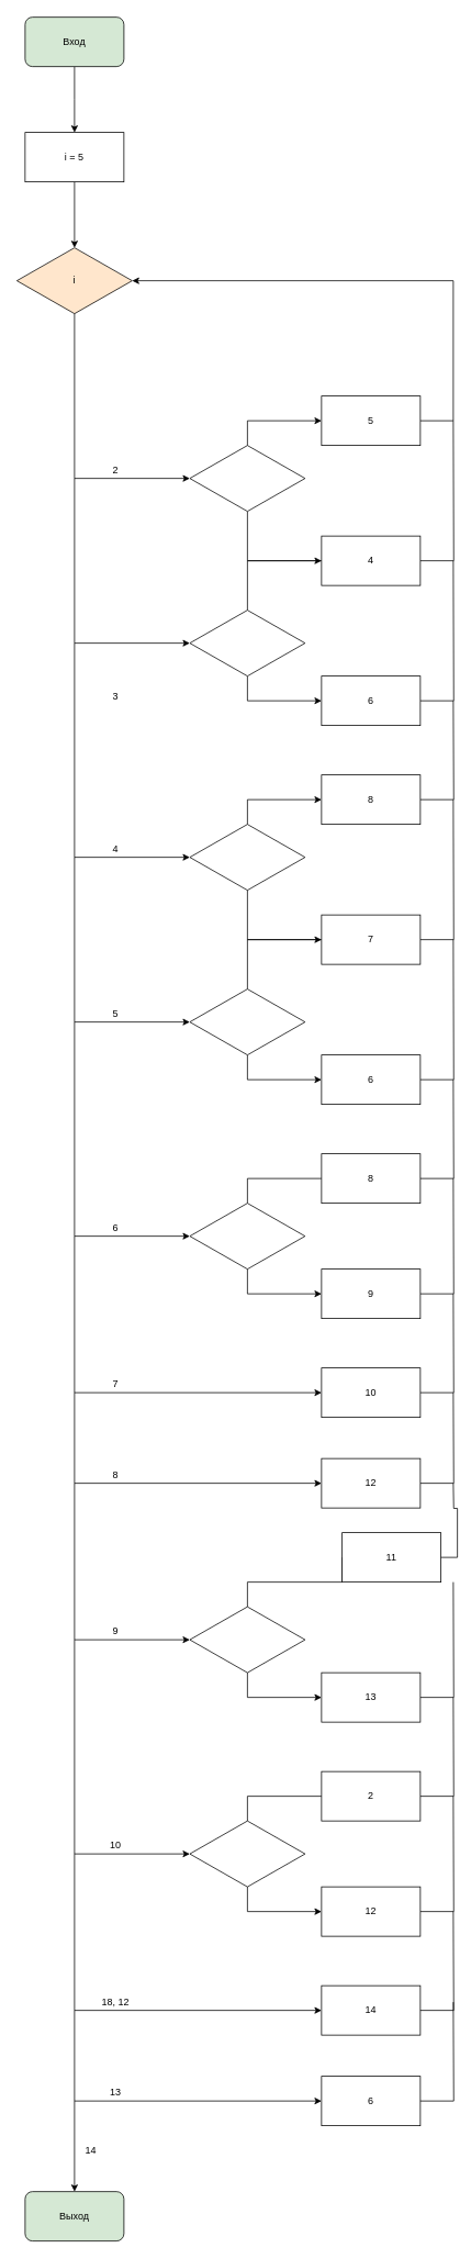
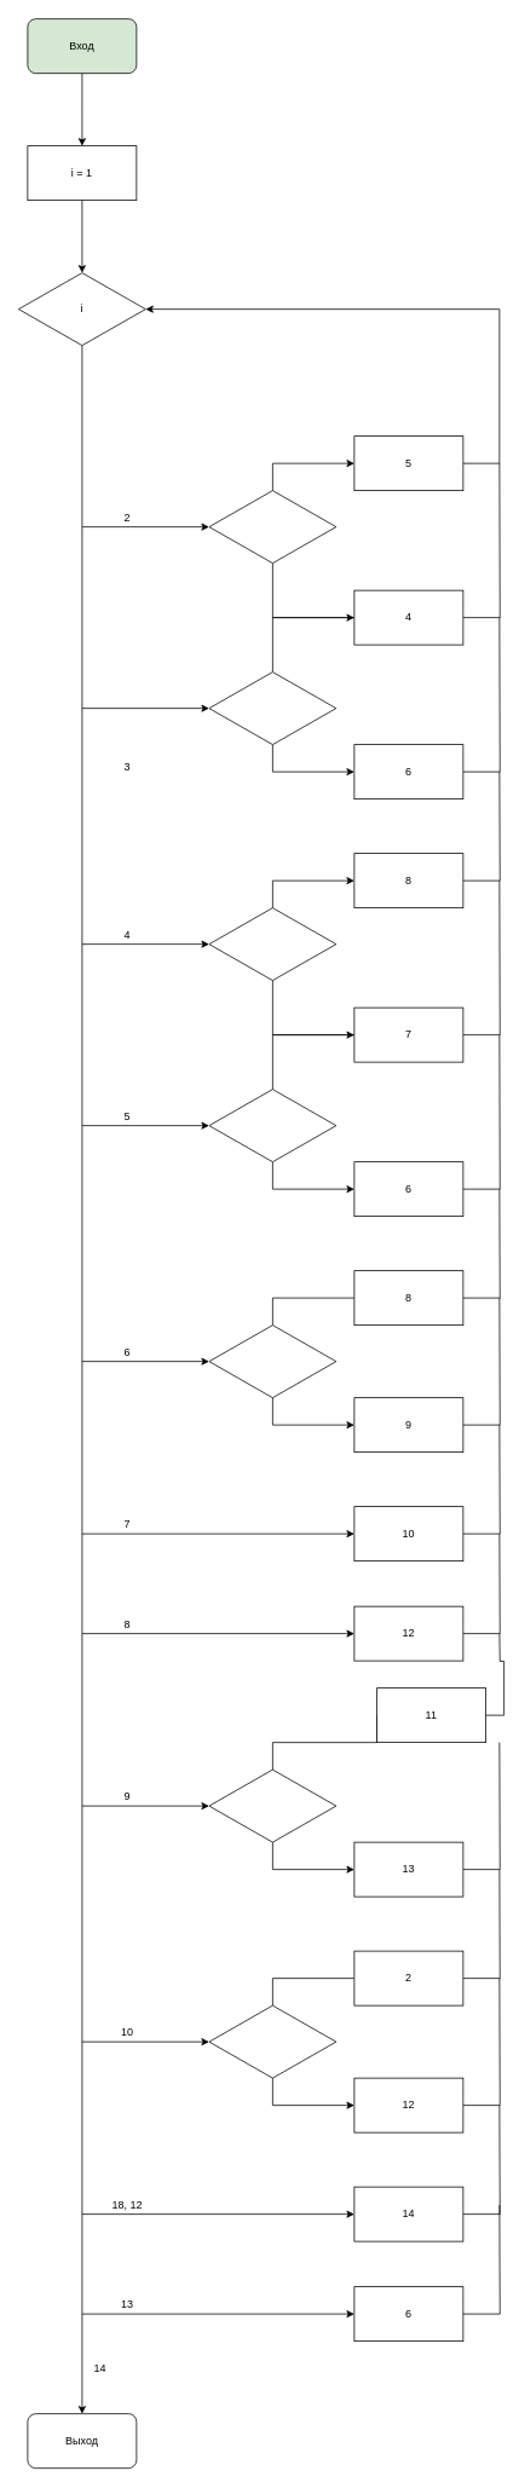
  <mxCell id="0" />
  <mxCell id="1" parent="0" />
  <mxCell id="2" value="" style="edgeStyle=orthogonalEdgeStyle;rounded=0;orthogonalLoop=1;jettySize=auto;html=1;" parent="1" source="3" edge="1"><mxGeometry relative="1" as="geometry"><mxPoint x="90" y="160" as="targetPoint" /></mxGeometry></mxCell>
  <mxCell id="3" value="Вход" style="rounded=1;whiteSpace=wrap;html=1;fillColor=#d5e8d4;" parent="1" vertex="1"><mxGeometry x="30" y="20" width="120" height="60" as="geometry" /></mxCell>
  <mxCell id="4" value="" style="edgeStyle=orthogonalEdgeStyle;rounded=0;orthogonalLoop=1;jettySize=auto;html=1;" parent="1" edge="1"><mxGeometry relative="1" as="geometry"><mxPoint x="90" y="220" as="sourcePoint" /><mxPoint x="90" y="300" as="targetPoint" /></mxGeometry></mxCell>
  <mxCell id="5" value="" style="edgeStyle=orthogonalEdgeStyle;rounded=0;orthogonalLoop=1;jettySize=auto;html=1;exitX=0.5;exitY=1;exitDx=0;exitDy=0;" edge="1" parent="1" source="6"><mxGeometry relative="1" as="geometry"><mxPoint x="90" y="420" as="sourcePoint" /><mxPoint x="230" y="580" as="targetPoint" /><Array as="points"><mxPoint x="90" y="580" /></Array></mxGeometry></mxCell>
- <mxCell id="6" value="i" style="rhombus;whiteSpace=wrap;html=1;fillColor=#ffe6cc;" parent="1" vertex="1"><mxGeometry x="20" y="300" width="140" height="80" as="geometry" /></mxCell>
- <mxCell id="7" value="i = 5" style="rounded=0;whiteSpace=wrap;html=1;" parent="1" vertex="1"><mxGeometry x="30" y="160" width="120" height="60" as="geometry" /></mxCell>
+ <mxCell id="6" value="i" style="rhombus;whiteSpace=wrap;html=1;" parent="1" vertex="1"><mxGeometry x="20" y="300" width="140" height="80" as="geometry" /></mxCell>
+ <mxCell id="7" value="i = 1" style="rounded=0;whiteSpace=wrap;html=1;" parent="1" vertex="1"><mxGeometry x="30" y="160" width="120" height="60" as="geometry" /></mxCell>
  <mxCell id="8" value="2" style="text;html=1;strokeColor=none;fillColor=none;align=center;verticalAlign=middle;whiteSpace=wrap;rounded=0;" vertex="1" parent="1"><mxGeometry x="120" y="560" width="40" height="20" as="geometry" /></mxCell>
  <mxCell id="9" value="" style="edgeStyle=orthogonalEdgeStyle;rounded=0;orthogonalLoop=1;jettySize=auto;html=1;entryX=0;entryY=0.5;entryDx=0;entryDy=0;" edge="1" parent="1" source="11" target="13"><mxGeometry relative="1" as="geometry"><mxPoint x="390" y="500" as="targetPoint" /><Array as="points"><mxPoint x="300" y="510" /></Array></mxGeometry></mxCell>
  <mxCell id="10" value="" style="edgeStyle=orthogonalEdgeStyle;rounded=0;orthogonalLoop=1;jettySize=auto;html=1;entryX=0;entryY=0.5;entryDx=0;entryDy=0;" edge="1" parent="1" source="11" target="15"><mxGeometry relative="1" as="geometry"><mxPoint x="300" y="700" as="targetPoint" /><Array as="points"><mxPoint x="300" y="680" /></Array></mxGeometry></mxCell>
  <mxCell id="11" value="" style="rhombus;whiteSpace=wrap;html=1;" vertex="1" parent="1"><mxGeometry x="230" y="540" width="140" height="80" as="geometry" /></mxCell>
  <mxCell id="12" style="edgeStyle=orthogonalEdgeStyle;rounded=0;orthogonalLoop=1;jettySize=auto;html=1;entryX=1;entryY=0.5;entryDx=0;entryDy=0;" edge="1" parent="1" source="13" target="6"><mxGeometry relative="1" as="geometry"><mxPoint x="450" y="330" as="targetPoint" /><Array as="points"><mxPoint x="550" y="510" /><mxPoint x="550" y="340" /></Array></mxGeometry></mxCell>
  <mxCell id="13" value="5" style="rounded=0;whiteSpace=wrap;html=1;" vertex="1" parent="1"><mxGeometry x="390" y="480" width="120" height="60" as="geometry" /></mxCell>
  <mxCell id="14" style="edgeStyle=orthogonalEdgeStyle;rounded=0;orthogonalLoop=1;jettySize=auto;html=1;endArrow=none;endFill=0;" edge="1" parent="1" source="15"><mxGeometry relative="1" as="geometry"><mxPoint x="550" y="510" as="targetPoint" /></mxGeometry></mxCell>
  <mxCell id="15" value="4" style="rounded=0;whiteSpace=wrap;html=1;" vertex="1" parent="1"><mxGeometry x="390" y="650" width="120" height="60" as="geometry" /></mxCell>
  <mxCell id="16" value="" style="edgeStyle=orthogonalEdgeStyle;rounded=0;orthogonalLoop=1;jettySize=auto;html=1;exitX=0.5;exitY=1;exitDx=0;exitDy=0;" edge="1" parent="1"><mxGeometry relative="1" as="geometry"><mxPoint x="90" y="580" as="sourcePoint" /><mxPoint x="230" y="780" as="targetPoint" /><Array as="points"><mxPoint x="90" y="780" /></Array></mxGeometry></mxCell>
  <mxCell id="17" style="edgeStyle=orthogonalEdgeStyle;rounded=0;orthogonalLoop=1;jettySize=auto;html=1;entryX=0;entryY=0.5;entryDx=0;entryDy=0;endArrow=none;endFill=0;" edge="1" parent="1" source="19" target="15"><mxGeometry relative="1" as="geometry"><Array as="points"><mxPoint x="300" y="680" /></Array></mxGeometry></mxCell>
  <mxCell id="18" style="edgeStyle=orthogonalEdgeStyle;rounded=0;orthogonalLoop=1;jettySize=auto;html=1;entryX=0;entryY=0.5;entryDx=0;entryDy=0;endArrow=classic;endFill=1;" edge="1" parent="1" source="19" target="22"><mxGeometry relative="1" as="geometry"><Array as="points"><mxPoint x="300" y="850" /></Array></mxGeometry></mxCell>
  <mxCell id="19" value="" style="rhombus;whiteSpace=wrap;html=1;" vertex="1" parent="1"><mxGeometry x="230" y="740" width="140" height="80" as="geometry" /></mxCell>
  <mxCell id="20" value="3" style="text;html=1;strokeColor=none;fillColor=none;align=center;verticalAlign=middle;whiteSpace=wrap;rounded=0;" vertex="1" parent="1"><mxGeometry x="120" y="835" width="40" height="20" as="geometry" /></mxCell>
  <mxCell id="21" style="edgeStyle=orthogonalEdgeStyle;rounded=0;orthogonalLoop=1;jettySize=auto;html=1;endArrow=none;endFill=0;" edge="1" parent="1" source="22"><mxGeometry relative="1" as="geometry"><mxPoint x="550" y="680" as="targetPoint" /></mxGeometry></mxCell>
  <mxCell id="22" value="6" style="rounded=0;whiteSpace=wrap;html=1;" vertex="1" parent="1"><mxGeometry x="390" y="820" width="120" height="60" as="geometry" /></mxCell>
  <mxCell id="23" value="" style="edgeStyle=orthogonalEdgeStyle;rounded=0;orthogonalLoop=1;jettySize=auto;html=1;" edge="1" parent="1"><mxGeometry relative="1" as="geometry"><mxPoint x="90" y="780" as="sourcePoint" /><mxPoint x="230" y="1040" as="targetPoint" /><Array as="points"><mxPoint x="90" y="1040" /></Array></mxGeometry></mxCell>
  <mxCell id="24" value="4" style="text;html=1;strokeColor=none;fillColor=none;align=center;verticalAlign=middle;whiteSpace=wrap;rounded=0;" vertex="1" parent="1"><mxGeometry x="120" y="1020" width="40" height="20" as="geometry" /></mxCell>
  <mxCell id="25" style="edgeStyle=orthogonalEdgeStyle;rounded=0;orthogonalLoop=1;jettySize=auto;html=1;entryX=0;entryY=0.5;entryDx=0;entryDy=0;endArrow=classic;endFill=1;" edge="1" parent="1" source="26" target="31"><mxGeometry relative="1" as="geometry"><Array as="points"><mxPoint x="300" y="970" /></Array></mxGeometry></mxCell>
  <mxCell id="26" value="" style="rhombus;whiteSpace=wrap;html=1;" vertex="1" parent="1"><mxGeometry x="230" y="1000" width="140" height="80" as="geometry" /></mxCell>
  <mxCell id="27" style="edgeStyle=orthogonalEdgeStyle;rounded=0;orthogonalLoop=1;jettySize=auto;html=1;endArrow=none;endFill=0;" edge="1" parent="1" source="28"><mxGeometry relative="1" as="geometry"><mxPoint x="550" y="970" as="targetPoint" /></mxGeometry></mxCell>
  <mxCell id="28" value="7" style="rounded=0;whiteSpace=wrap;html=1;" vertex="1" parent="1"><mxGeometry x="390" y="1110" width="120" height="60" as="geometry" /></mxCell>
  <mxCell id="29" style="edgeStyle=orthogonalEdgeStyle;rounded=0;orthogonalLoop=1;jettySize=auto;html=1;entryX=0;entryY=0.5;entryDx=0;entryDy=0;endArrow=classic;endFill=1;" edge="1" source="26" target="28" parent="1"><mxGeometry relative="1" as="geometry"><Array as="points"><mxPoint x="300" y="1140" /></Array></mxGeometry></mxCell>
  <mxCell id="30" style="edgeStyle=orthogonalEdgeStyle;rounded=0;orthogonalLoop=1;jettySize=auto;html=1;endArrow=none;endFill=0;" edge="1" parent="1" source="31"><mxGeometry relative="1" as="geometry"><mxPoint x="550" y="850" as="targetPoint" /></mxGeometry></mxCell>
  <mxCell id="31" value="8" style="rounded=0;whiteSpace=wrap;html=1;" vertex="1" parent="1"><mxGeometry x="390" y="940" width="120" height="60" as="geometry" /></mxCell>
  <mxCell id="32" style="edgeStyle=orthogonalEdgeStyle;rounded=0;orthogonalLoop=1;jettySize=auto;html=1;entryX=0;entryY=0.5;entryDx=0;entryDy=0;endArrow=none;endFill=0;" edge="1" source="34" parent="1"><mxGeometry relative="1" as="geometry"><mxPoint x="390" y="1140" as="targetPoint" /><Array as="points"><mxPoint x="300" y="1140" /></Array></mxGeometry></mxCell>
  <mxCell id="33" style="edgeStyle=orthogonalEdgeStyle;rounded=0;orthogonalLoop=1;jettySize=auto;html=1;entryX=0;entryY=0.5;entryDx=0;entryDy=0;endArrow=classic;endFill=1;" edge="1" source="34" target="37" parent="1"><mxGeometry relative="1" as="geometry"><Array as="points"><mxPoint x="300" y="1310" /></Array></mxGeometry></mxCell>
  <mxCell id="34" value="" style="rhombus;whiteSpace=wrap;html=1;" vertex="1" parent="1"><mxGeometry x="230" y="1200" width="140" height="80" as="geometry" /></mxCell>
  <mxCell id="35" value="5" style="text;html=1;strokeColor=none;fillColor=none;align=center;verticalAlign=middle;whiteSpace=wrap;rounded=0;" vertex="1" parent="1"><mxGeometry x="120" y="1220" width="40" height="20" as="geometry" /></mxCell>
  <mxCell id="36" style="edgeStyle=orthogonalEdgeStyle;rounded=0;orthogonalLoop=1;jettySize=auto;html=1;endArrow=none;endFill=0;" edge="1" source="37" parent="1"><mxGeometry relative="1" as="geometry"><mxPoint x="550" y="1140" as="targetPoint" /></mxGeometry></mxCell>
  <mxCell id="37" value="6" style="rounded=0;whiteSpace=wrap;html=1;" vertex="1" parent="1"><mxGeometry x="390" y="1280" width="120" height="60" as="geometry" /></mxCell>
  <mxCell id="38" value="" style="edgeStyle=orthogonalEdgeStyle;rounded=0;orthogonalLoop=1;jettySize=auto;html=1;exitX=0.5;exitY=1;exitDx=0;exitDy=0;" edge="1" parent="1"><mxGeometry relative="1" as="geometry"><mxPoint x="90" y="1040" as="sourcePoint" /><mxPoint x="230" y="1240" as="targetPoint" /><Array as="points"><mxPoint x="90" y="1240" /></Array></mxGeometry></mxCell>
  <mxCell id="39" value="" style="edgeStyle=orthogonalEdgeStyle;rounded=0;orthogonalLoop=1;jettySize=auto;html=1;" edge="1" parent="1"><mxGeometry relative="1" as="geometry"><mxPoint x="90" y="1240" as="sourcePoint" /><mxPoint x="230" y="1500" as="targetPoint" /><Array as="points"><mxPoint x="90" y="1500" /></Array></mxGeometry></mxCell>
  <mxCell id="40" style="edgeStyle=orthogonalEdgeStyle;rounded=0;orthogonalLoop=1;jettySize=auto;html=1;entryX=0;entryY=0.5;entryDx=0;entryDy=0;endArrow=none;endFill=0;" edge="1" parent="1" source="41" target="47"><mxGeometry relative="1" as="geometry"><Array as="points"><mxPoint x="300" y="1430" /></Array></mxGeometry></mxCell>
  <mxCell id="41" value="" style="rhombus;whiteSpace=wrap;html=1;" vertex="1" parent="1"><mxGeometry x="230" y="1460" width="140" height="80" as="geometry" /></mxCell>
  <mxCell id="42" value="6" style="text;html=1;strokeColor=none;fillColor=none;align=center;verticalAlign=middle;whiteSpace=wrap;rounded=0;" vertex="1" parent="1"><mxGeometry x="120" y="1480" width="40" height="20" as="geometry" /></mxCell>
  <mxCell id="43" style="edgeStyle=orthogonalEdgeStyle;rounded=0;orthogonalLoop=1;jettySize=auto;html=1;endArrow=none;endFill=0;" edge="1" parent="1" source="44"><mxGeometry relative="1" as="geometry"><mxPoint x="550" y="1430" as="targetPoint" /></mxGeometry></mxCell>
  <mxCell id="44" value="9" style="rounded=0;whiteSpace=wrap;html=1;" vertex="1" parent="1"><mxGeometry x="390" y="1540" width="120" height="60" as="geometry" /></mxCell>
  <mxCell id="45" style="edgeStyle=orthogonalEdgeStyle;rounded=0;orthogonalLoop=1;jettySize=auto;html=1;entryX=0;entryY=0.5;entryDx=0;entryDy=0;endArrow=classic;endFill=1;" edge="1" target="44" parent="1"><mxGeometry relative="1" as="geometry"><mxPoint x="300" y="1540" as="sourcePoint" /><Array as="points"><mxPoint x="300" y="1570" /></Array></mxGeometry></mxCell>
  <mxCell id="46" style="edgeStyle=orthogonalEdgeStyle;rounded=0;orthogonalLoop=1;jettySize=auto;html=1;endArrow=none;endFill=0;" edge="1" parent="1" source="47"><mxGeometry relative="1" as="geometry"><mxPoint x="550" y="1310" as="targetPoint" /></mxGeometry></mxCell>
  <mxCell id="47" value="8" style="rounded=0;whiteSpace=wrap;html=1;" vertex="1" parent="1"><mxGeometry x="390" y="1400" width="120" height="60" as="geometry" /></mxCell>
  <mxCell id="48" value="" style="edgeStyle=orthogonalEdgeStyle;rounded=0;orthogonalLoop=1;jettySize=auto;html=1;entryX=0;entryY=0.5;entryDx=0;entryDy=0;" edge="1" parent="1" target="50"><mxGeometry relative="1" as="geometry"><mxPoint x="90" y="1500" as="sourcePoint" /><mxPoint x="230" y="1760" as="targetPoint" /><Array as="points"><mxPoint x="90" y="1690" /></Array></mxGeometry></mxCell>
  <mxCell id="49" style="edgeStyle=orthogonalEdgeStyle;rounded=0;orthogonalLoop=1;jettySize=auto;html=1;endArrow=none;endFill=0;" edge="1" parent="1" source="50"><mxGeometry relative="1" as="geometry"><mxPoint x="550" y="1570" as="targetPoint" /></mxGeometry></mxCell>
  <mxCell id="50" value="10" style="rounded=0;whiteSpace=wrap;html=1;" vertex="1" parent="1"><mxGeometry x="390" y="1660" width="120" height="60" as="geometry" /></mxCell>
  <mxCell id="51" value="7" style="text;html=1;strokeColor=none;fillColor=none;align=center;verticalAlign=middle;whiteSpace=wrap;rounded=0;" vertex="1" parent="1"><mxGeometry x="120" y="1670" width="40" height="20" as="geometry" /></mxCell>
  <mxCell id="52" value="" style="edgeStyle=orthogonalEdgeStyle;rounded=0;orthogonalLoop=1;jettySize=auto;html=1;entryX=0;entryY=0.5;entryDx=0;entryDy=0;" edge="1" parent="1" target="54"><mxGeometry relative="1" as="geometry"><mxPoint x="90" y="1690" as="sourcePoint" /><mxPoint x="390" y="1880" as="targetPoint" /><Array as="points"><mxPoint x="90" y="1800" /></Array></mxGeometry></mxCell>
  <mxCell id="53" style="edgeStyle=orthogonalEdgeStyle;rounded=0;orthogonalLoop=1;jettySize=auto;html=1;endArrow=none;endFill=0;" edge="1" parent="1" source="54"><mxGeometry relative="1" as="geometry"><mxPoint x="550" y="1690" as="targetPoint" /></mxGeometry></mxCell>
  <mxCell id="54" value="12" style="rounded=0;whiteSpace=wrap;html=1;" vertex="1" parent="1"><mxGeometry x="390" y="1770" width="120" height="60" as="geometry" /></mxCell>
  <mxCell id="55" value="8" style="text;html=1;strokeColor=none;fillColor=none;align=center;verticalAlign=middle;whiteSpace=wrap;rounded=0;" vertex="1" parent="1"><mxGeometry x="120" y="1780" width="40" height="20" as="geometry" /></mxCell>
  <mxCell id="56" style="edgeStyle=orthogonalEdgeStyle;rounded=0;orthogonalLoop=1;jettySize=auto;html=1;entryX=0;entryY=0.5;entryDx=0;entryDy=0;endArrow=none;endFill=0;" edge="1" source="57" target="62" parent="1"><mxGeometry relative="1" as="geometry"><Array as="points"><mxPoint x="300" y="1920" /></Array></mxGeometry></mxCell>
  <mxCell id="57" value="" style="rhombus;whiteSpace=wrap;html=1;" vertex="1" parent="1"><mxGeometry x="230" y="1950" width="140" height="80" as="geometry" /></mxCell>
  <mxCell id="58" value="9" style="text;html=1;strokeColor=none;fillColor=none;align=center;verticalAlign=middle;whiteSpace=wrap;rounded=0;" vertex="1" parent="1"><mxGeometry x="120" y="1970" width="40" height="20" as="geometry" /></mxCell>
  <mxCell id="59" style="edgeStyle=orthogonalEdgeStyle;rounded=0;orthogonalLoop=1;jettySize=auto;html=1;endArrow=none;endFill=0;" edge="1" source="60" parent="1"><mxGeometry relative="1" as="geometry"><mxPoint x="550" y="1920" as="targetPoint" /></mxGeometry></mxCell>
  <mxCell id="60" value="13" style="rounded=0;whiteSpace=wrap;html=1;" vertex="1" parent="1"><mxGeometry x="390" y="2030" width="120" height="60" as="geometry" /></mxCell>
  <mxCell id="61" style="edgeStyle=orthogonalEdgeStyle;rounded=0;orthogonalLoop=1;jettySize=auto;html=1;entryX=0;entryY=0.5;entryDx=0;entryDy=0;endArrow=classic;endFill=1;" edge="1" target="60" parent="1"><mxGeometry relative="1" as="geometry"><mxPoint x="300" y="2030" as="sourcePoint" /><Array as="points"><mxPoint x="300" y="2060" /></Array></mxGeometry></mxCell>
  <mxCell id="62" value="11" style="rounded=0;whiteSpace=wrap;html=1;" vertex="1" parent="1"><mxGeometry x="415" y="1860" width="120" height="60" as="geometry" /></mxCell>
  <mxCell id="63" style="edgeStyle=orthogonalEdgeStyle;rounded=0;orthogonalLoop=1;jettySize=auto;html=1;endArrow=none;endFill=0;" edge="1" source="62" parent="1"><mxGeometry relative="1" as="geometry"><mxPoint x="550" y="1800" as="targetPoint" /></mxGeometry></mxCell>
  <mxCell id="64" value="" style="edgeStyle=orthogonalEdgeStyle;rounded=0;orthogonalLoop=1;jettySize=auto;html=1;" edge="1" parent="1"><mxGeometry relative="1" as="geometry"><mxPoint x="90" y="1800" as="sourcePoint" /><mxPoint x="230" y="1990" as="targetPoint" /><Array as="points"><mxPoint x="90" y="1990" /></Array></mxGeometry></mxCell>
  <mxCell id="65" style="edgeStyle=orthogonalEdgeStyle;rounded=0;orthogonalLoop=1;jettySize=auto;html=1;entryX=0;entryY=0.5;entryDx=0;entryDy=0;endArrow=none;endFill=0;" edge="1" source="66" target="72" parent="1"><mxGeometry relative="1" as="geometry"><Array as="points"><mxPoint x="300" y="2180" /></Array></mxGeometry></mxCell>
  <mxCell id="66" value="" style="rhombus;whiteSpace=wrap;html=1;" vertex="1" parent="1"><mxGeometry x="230" y="2210" width="140" height="80" as="geometry" /></mxCell>
  <mxCell id="67" value="10" style="text;html=1;strokeColor=none;fillColor=none;align=center;verticalAlign=middle;whiteSpace=wrap;rounded=0;" vertex="1" parent="1"><mxGeometry x="120" y="2230" width="40" height="20" as="geometry" /></mxCell>
  <mxCell id="68" style="edgeStyle=orthogonalEdgeStyle;rounded=0;orthogonalLoop=1;jettySize=auto;html=1;endArrow=none;endFill=0;" edge="1" source="69" parent="1"><mxGeometry relative="1" as="geometry"><mxPoint x="550" y="2180" as="targetPoint" /></mxGeometry></mxCell>
  <mxCell id="69" value="12" style="rounded=0;whiteSpace=wrap;html=1;" vertex="1" parent="1"><mxGeometry x="390" y="2290" width="120" height="60" as="geometry" /></mxCell>
  <mxCell id="70" style="edgeStyle=orthogonalEdgeStyle;rounded=0;orthogonalLoop=1;jettySize=auto;html=1;entryX=0;entryY=0.5;entryDx=0;entryDy=0;endArrow=classic;endFill=1;" edge="1" target="69" parent="1"><mxGeometry relative="1" as="geometry"><mxPoint x="300" y="2290" as="sourcePoint" /><Array as="points"><mxPoint x="300" y="2320" /></Array></mxGeometry></mxCell>
  <mxCell id="71" style="edgeStyle=orthogonalEdgeStyle;rounded=0;orthogonalLoop=1;jettySize=auto;html=1;endArrow=none;endFill=0;" edge="1" parent="1" source="72"><mxGeometry relative="1" as="geometry"><mxPoint x="550" y="2060" as="targetPoint" /></mxGeometry></mxCell>
  <mxCell id="72" value="2" style="rounded=0;whiteSpace=wrap;html=1;" vertex="1" parent="1"><mxGeometry x="390" y="2150" width="120" height="60" as="geometry" /></mxCell>
  <mxCell id="73" value="" style="edgeStyle=orthogonalEdgeStyle;rounded=0;orthogonalLoop=1;jettySize=auto;html=1;" edge="1" parent="1"><mxGeometry relative="1" as="geometry"><mxPoint x="90" y="1990" as="sourcePoint" /><mxPoint x="230" y="2250" as="targetPoint" /><Array as="points"><mxPoint x="90" y="2250" /></Array></mxGeometry></mxCell>
  <mxCell id="74" value="14" style="rounded=0;whiteSpace=wrap;html=1;" vertex="1" parent="1"><mxGeometry x="390" y="2410" width="120" height="60" as="geometry" /></mxCell>
  <mxCell id="75" value="18, 12" style="text;html=1;strokeColor=none;fillColor=none;align=center;verticalAlign=middle;whiteSpace=wrap;rounded=0;" vertex="1" parent="1"><mxGeometry x="120" y="2420" width="40" height="20" as="geometry" /></mxCell>
  <mxCell id="76" value="" style="edgeStyle=orthogonalEdgeStyle;rounded=0;orthogonalLoop=1;jettySize=auto;html=1;entryX=0;entryY=0.5;entryDx=0;entryDy=0;" edge="1" target="74" parent="1"><mxGeometry relative="1" as="geometry"><mxPoint x="90" y="2250" as="sourcePoint" /><mxPoint x="390" y="2520" as="targetPoint" /><Array as="points"><mxPoint x="90" y="2440" /></Array></mxGeometry></mxCell>
  <mxCell id="77" style="edgeStyle=orthogonalEdgeStyle;rounded=0;orthogonalLoop=1;jettySize=auto;html=1;endArrow=none;endFill=0;" edge="1" source="74" parent="1"><mxGeometry relative="1" as="geometry"><mxPoint x="550" y="2320" as="targetPoint" /></mxGeometry></mxCell>
  <mxCell id="78" value="6" style="rounded=0;whiteSpace=wrap;html=1;" vertex="1" parent="1"><mxGeometry x="390" y="2520" width="120" height="60" as="geometry" /></mxCell>
  <mxCell id="79" value="" style="edgeStyle=orthogonalEdgeStyle;rounded=0;orthogonalLoop=1;jettySize=auto;html=1;entryX=0;entryY=0.5;entryDx=0;entryDy=0;" edge="1" parent="1" target="78"><mxGeometry relative="1" as="geometry"><mxPoint x="90" y="2440" as="sourcePoint" /><mxPoint x="390" y="2630" as="targetPoint" /><Array as="points"><mxPoint x="90" y="2550" /></Array></mxGeometry></mxCell>
  <mxCell id="80" style="edgeStyle=orthogonalEdgeStyle;rounded=0;orthogonalLoop=1;jettySize=auto;html=1;endArrow=none;endFill=0;" edge="1" parent="1" source="78"><mxGeometry relative="1" as="geometry"><mxPoint x="550" y="2430" as="targetPoint" /></mxGeometry></mxCell>
  <mxCell id="81" value="13" style="text;html=1;strokeColor=none;fillColor=none;align=center;verticalAlign=middle;whiteSpace=wrap;rounded=0;" vertex="1" parent="1"><mxGeometry x="120" y="2530" width="40" height="20" as="geometry" /></mxCell>
  <mxCell id="82" value="" style="endArrow=classic;html=1;" edge="1" parent="1"><mxGeometry width="50" height="50" relative="1" as="geometry"><mxPoint x="90" y="2550" as="sourcePoint" /><mxPoint x="90" y="2660" as="targetPoint" /></mxGeometry></mxCell>
  <mxCell id="83" value="14" style="text;html=1;strokeColor=none;fillColor=none;align=center;verticalAlign=middle;whiteSpace=wrap;rounded=0;" vertex="1" parent="1"><mxGeometry x="90" y="2600" width="40" height="20" as="geometry" /></mxCell>
- <mxCell id="84" value="Выход" style="rounded=1;whiteSpace=wrap;html=1;fillColor=#d5e8d4;" vertex="1" parent="1"><mxGeometry x="30" y="2660" width="120" height="60" as="geometry" /></mxCell>
+ <mxCell id="84" value="Выход" style="rounded=1;whiteSpace=wrap;html=1;" vertex="1" parent="1"><mxGeometry x="30" y="2660" width="120" height="60" as="geometry" /></mxCell>
